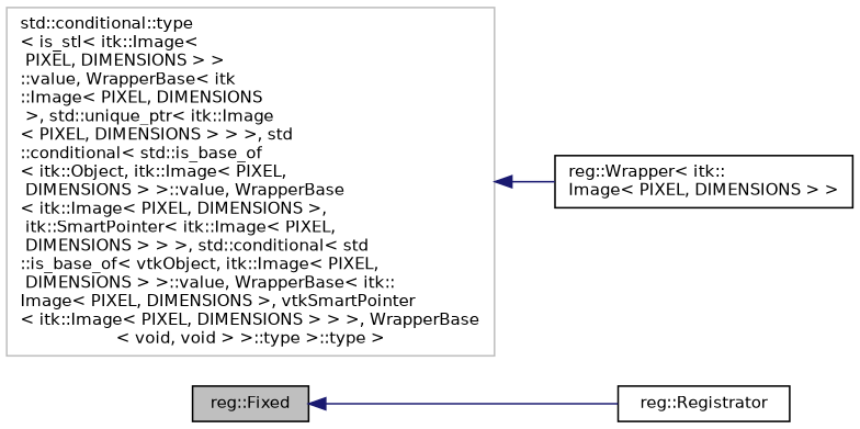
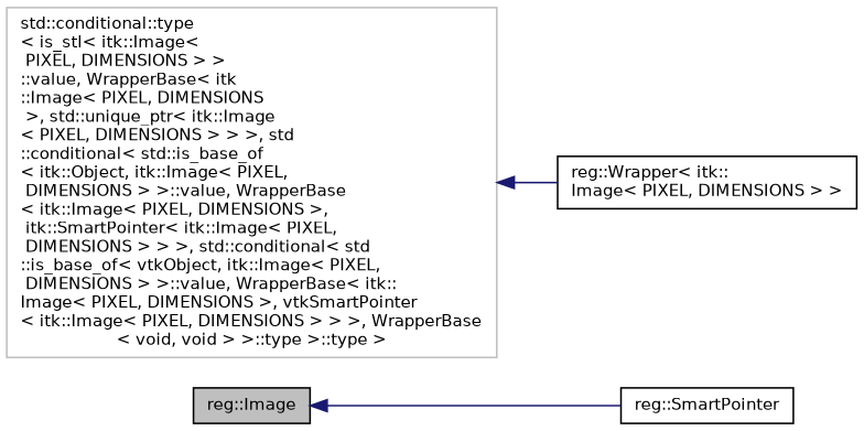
  digraph {
    rankdir=LR
    node [color=black fillcolor=white fontname=Helvetica fontsize=10 shape=record style=filled]
    edge [color=midnightblue dir=back fontname=Helvetica fontsize=10 labelfontname=Helvetica labelfontsize=10 style=solid]
-   n1 [fillcolor=grey75 fontcolor=black height=0.2 label="reg::Fixed" width=0.4]
-   n2 [height=0.2 label="reg::Registrator" width=0.4]
+   n1 [fillcolor=grey75 fontcolor=black height=0.2 label="reg::Image" width=0.4]
+   n2 [height=0.2 label="reg::SmartPointer" width=0.4]
    n3 [height=0.2 label="reg::Wrapper\< itk::\lImage\< PIXEL, DIMENSIONS \> \>" width=0.4]
    n4 [color=grey75 height=0.2 label="std::conditional::type\l\< is_stl\< itk::Image\<\l PIXEL, DIMENSIONS \> \>\l::value, WrapperBase\< itk\l::Image\< PIXEL, DIMENSIONS\l \>, std::unique_ptr\< itk::Image\l\< PIXEL, DIMENSIONS \> \> \>, std\l::conditional\< std::is_base_of\l\< itk::Object, itk::Image\< PIXEL,\l DIMENSIONS \> \>::value, WrapperBase\l\< itk::Image\< PIXEL, DIMENSIONS \>,\l itk::SmartPointer\< itk::Image\< PIXEL,\l DIMENSIONS \> \> \>, std::conditional\< std\l::is_base_of\< vtkObject, itk::Image\< PIXEL,\l DIMENSIONS \> \>::value, WrapperBase\< itk::\lImage\< PIXEL, DIMENSIONS \>, vtkSmartPointer\l\< itk::Image\< PIXEL, DIMENSIONS \> \> \>, WrapperBase\l\< void, void \> \>::type \>::type \>" width=0.4]
    n1 -> n2
    n4 -> n3
  }
